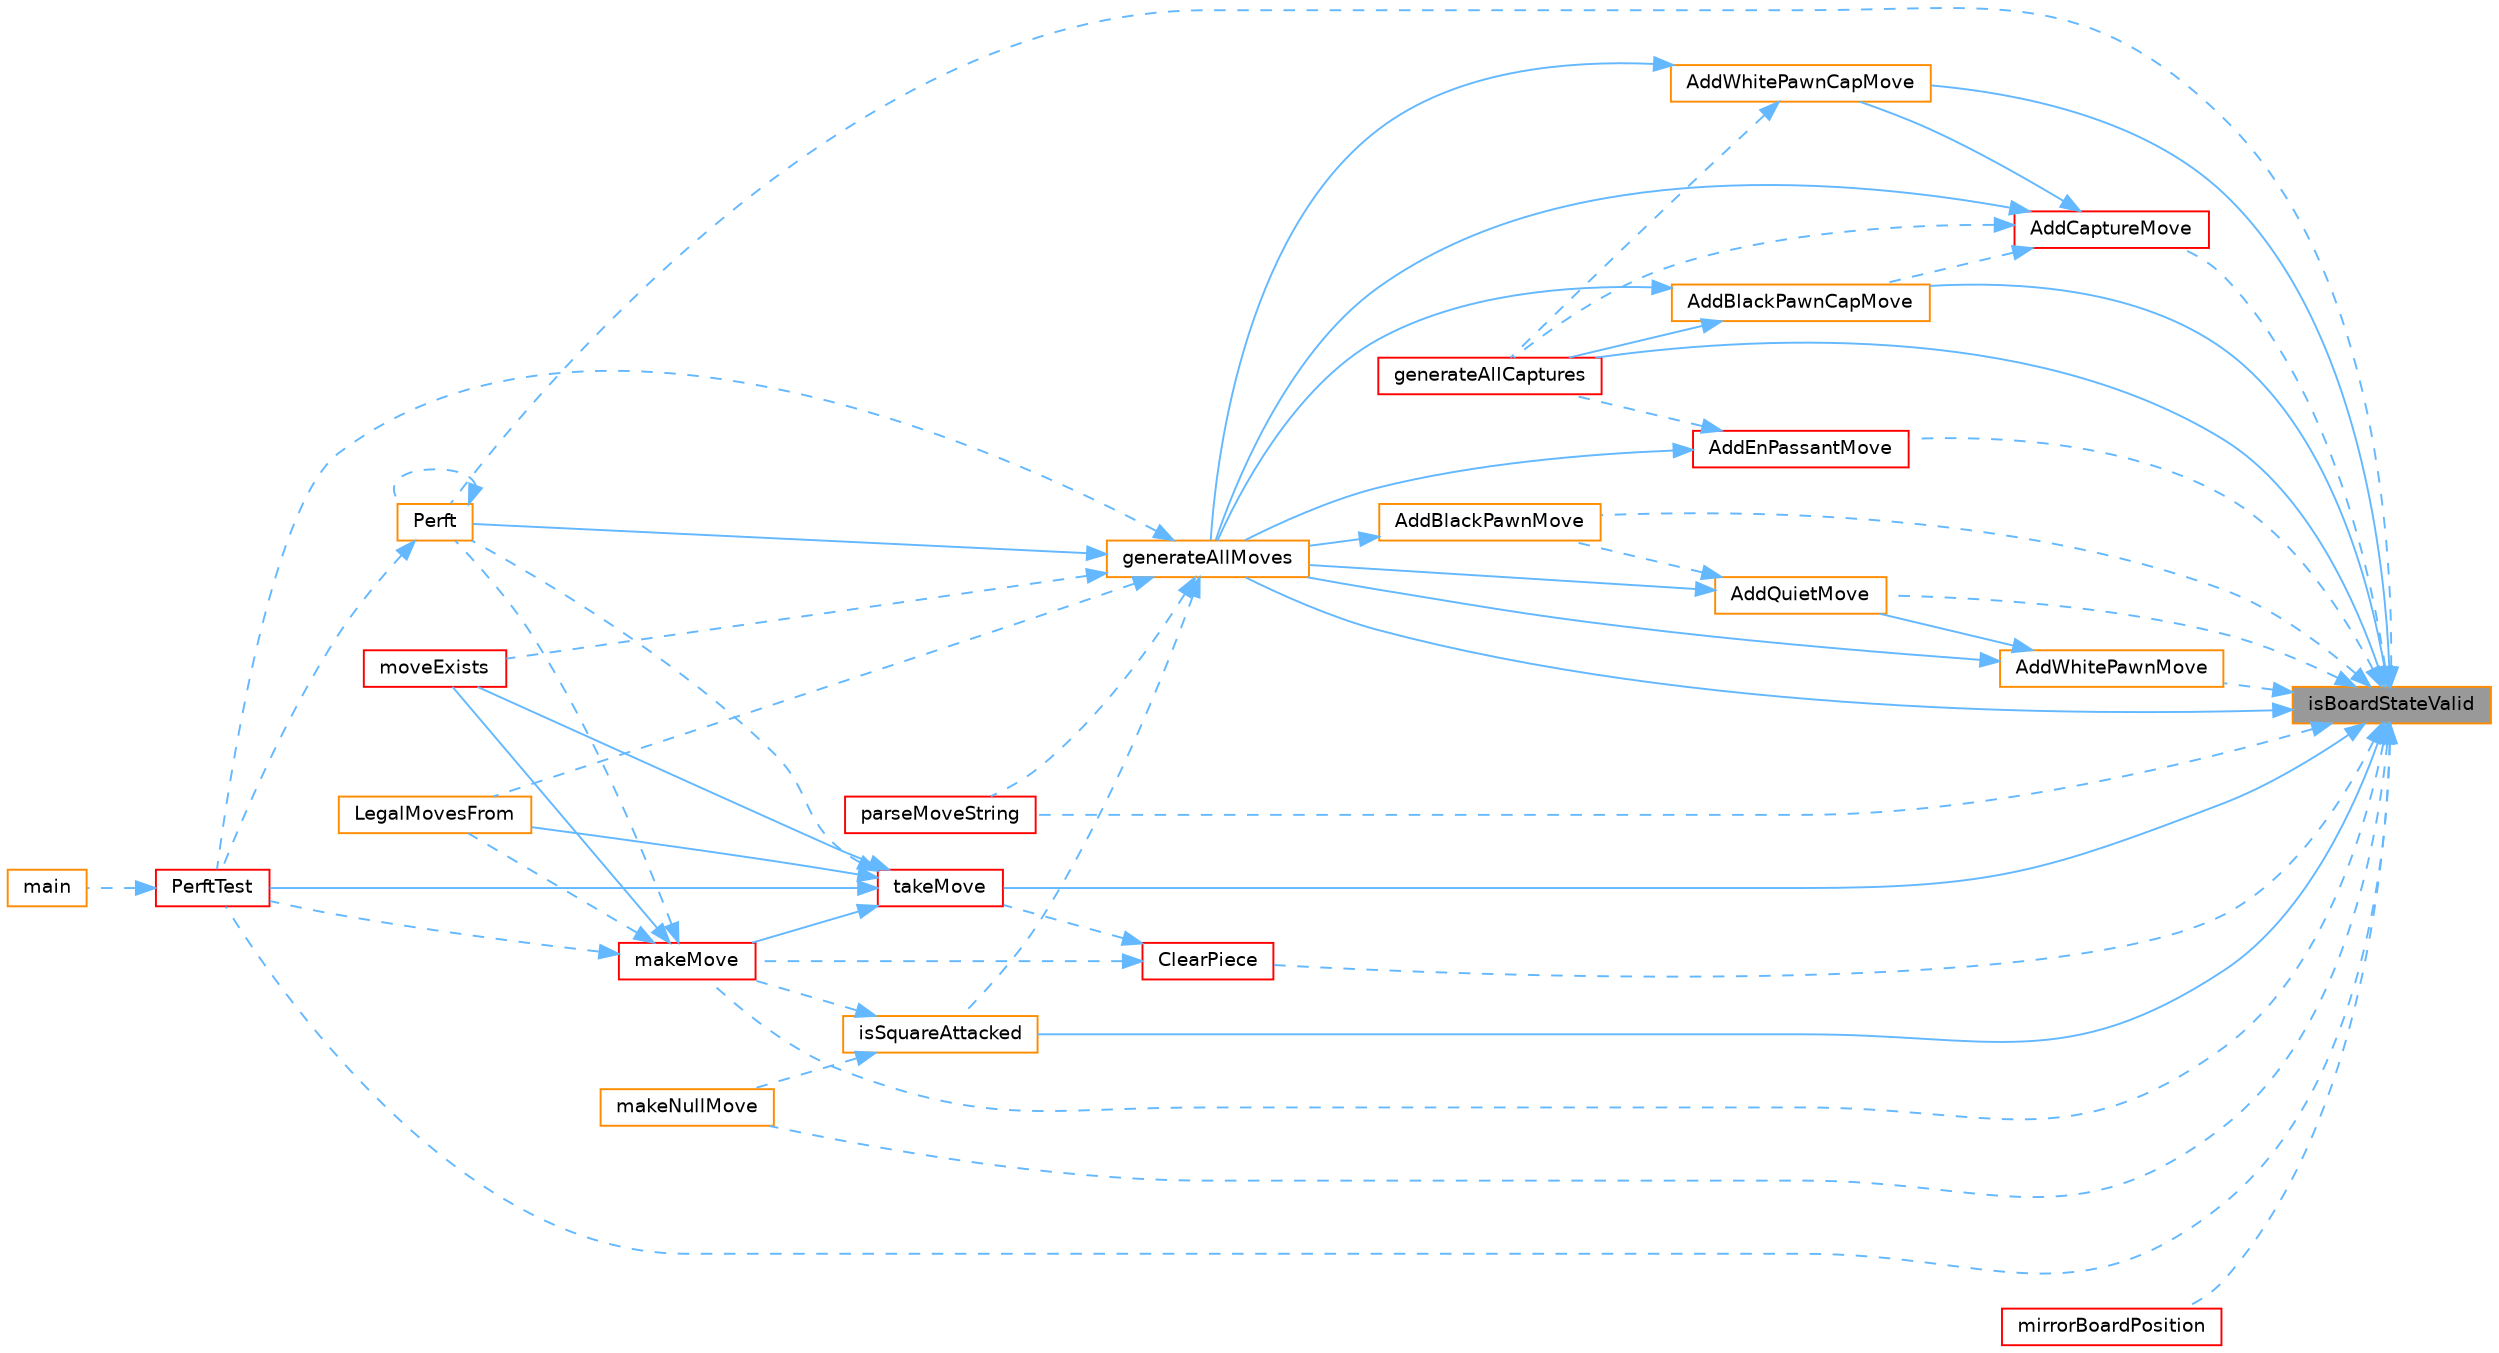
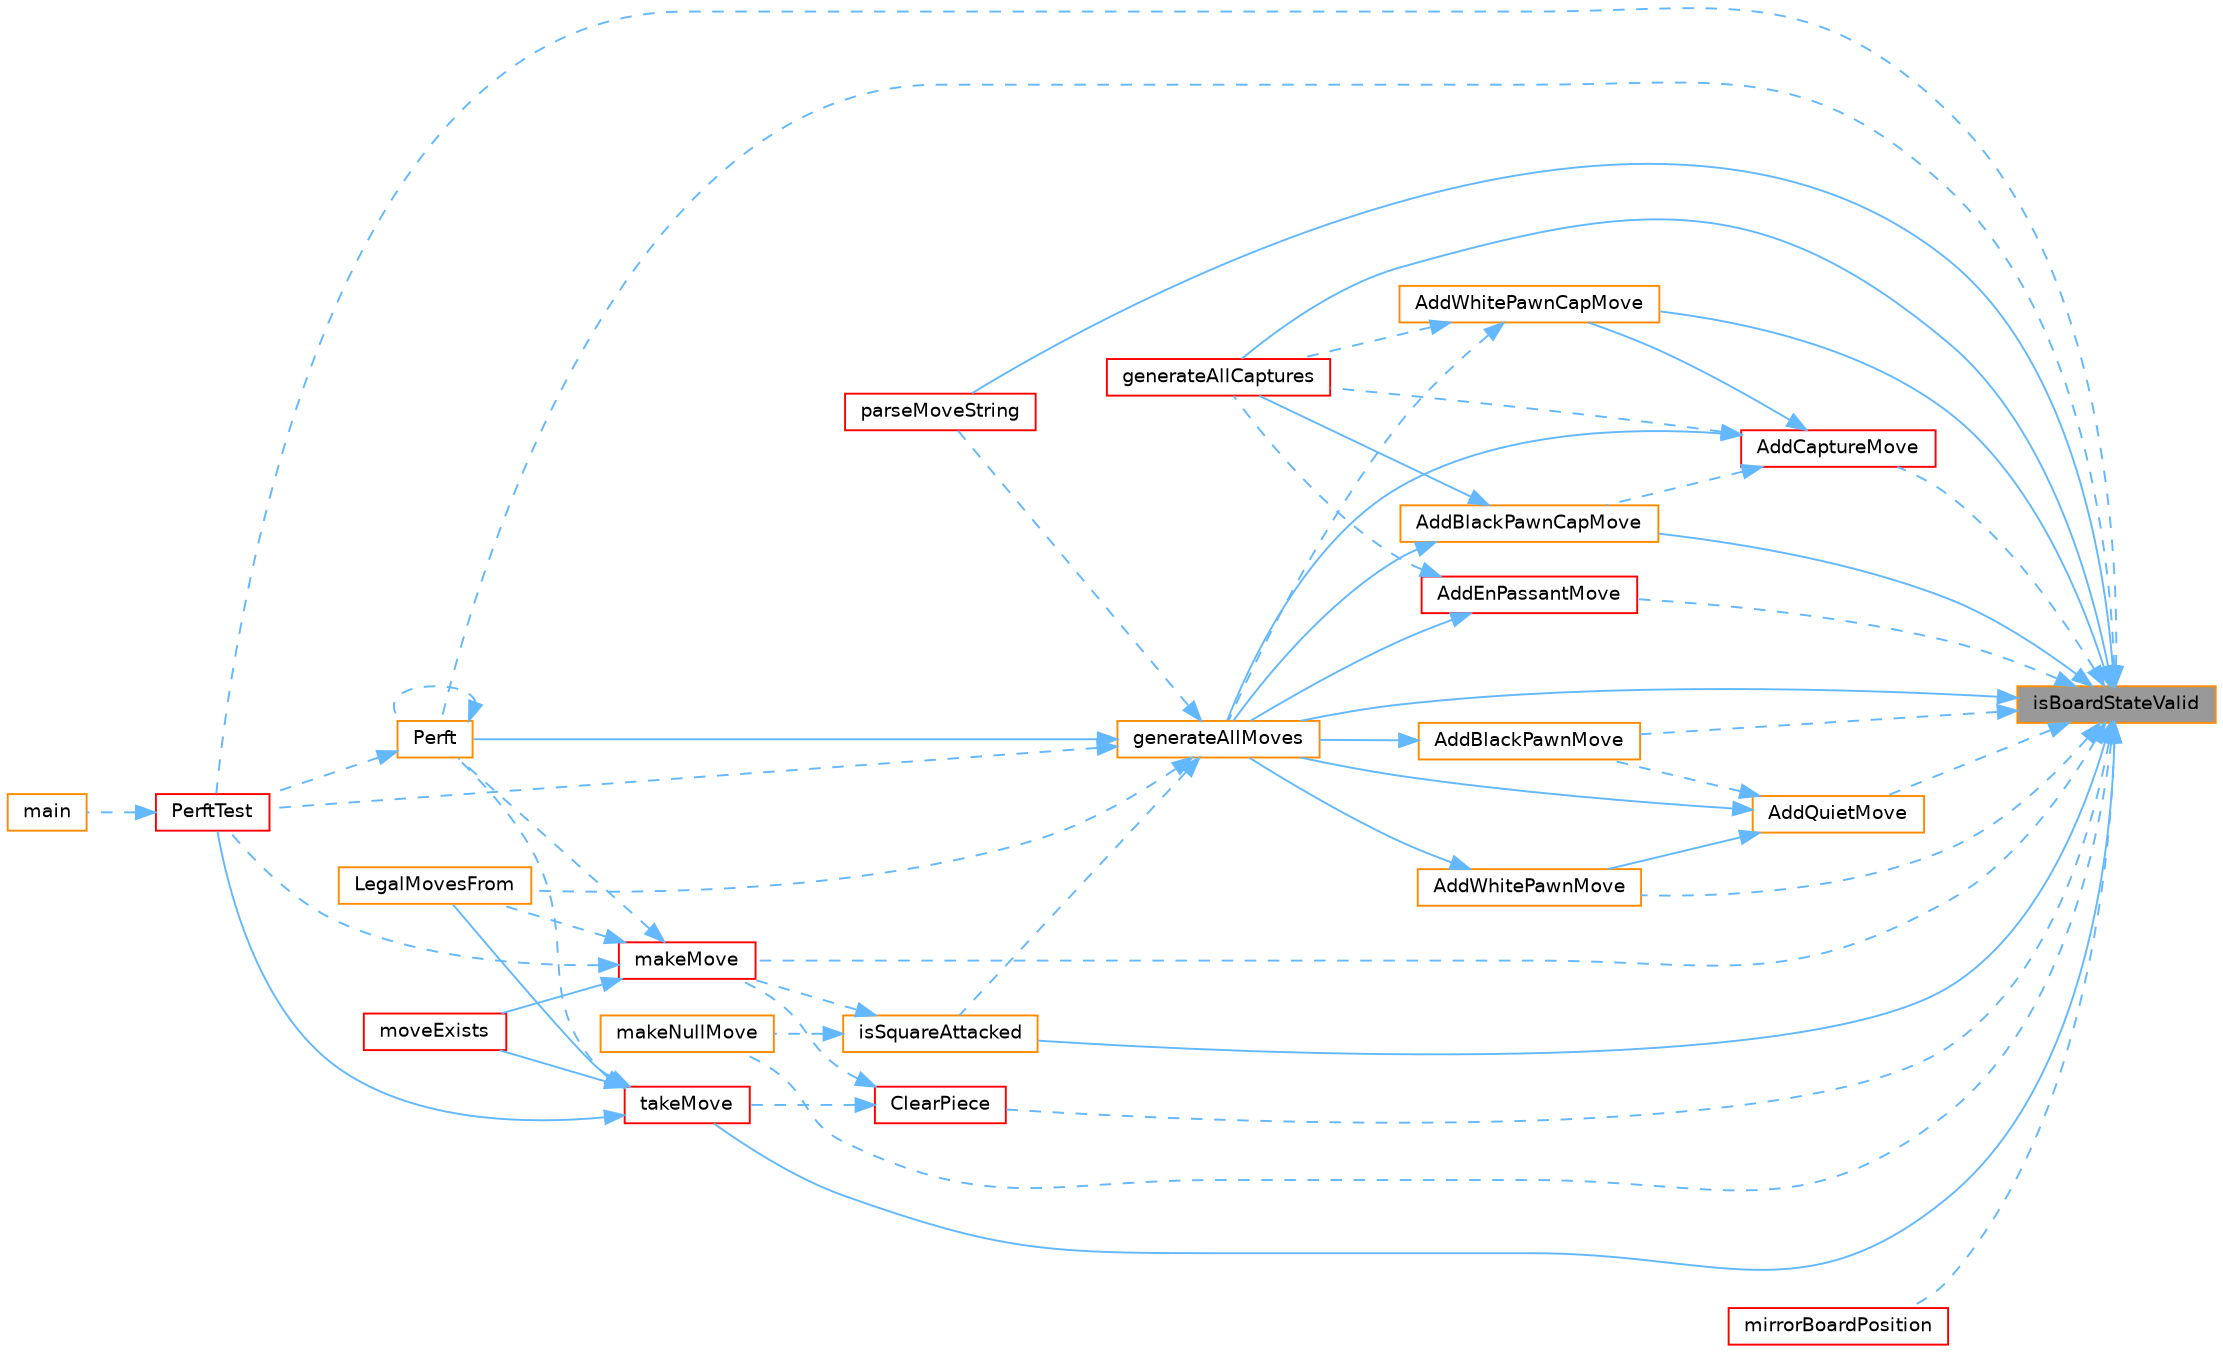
  digraph {
    rankdir=RL
    node [color=darkorange fillcolor=white fontname=Helvetica fontsize=10 shape=box style=filled]
    edge [color=steelblue1 dir=back fontname=Helvetica fontsize=10 labelfontname=Helvetica labelfontsize=10 style=dashed]
    n1 [fillcolor=grey60 fontcolor=black height=0.2 label=isBoardStateValid width=0.4]
    n2 [height=0.2 label=AddBlackPawnCapMove width=0.4]
    n3 [color=red height=0.2 label=generateAllCaptures width=0.4]
    n4 [height=0.2 label=generateAllMoves width=0.4]
    n5 [color=red height=0.2 label=parseMoveString width=0.4]
    n6 [height=0.2 label=Perft width=0.4]
    n7 [color=red height=0.2 label=PerftTest width=0.4]
    n8 [height=0.2 label=AddBlackPawnMove width=0.4]
    n9 [color=red height=0.2 label=AddCaptureMove width=0.4]
    n10 [height=0.2 label=AddWhitePawnCapMove width=0.4]
    n11 [color=red height=0.2 label=AddEnPassantMove width=0.4]
    n12 [height=0.2 label=AddQuietMove width=0.4]
    n13 [height=0.2 label=AddWhitePawnMove width=0.4]
    n14 [color=red height=0.2 label=ClearPiece width=0.4]
    n15 [color=red height=0.2 label=makeMove width=0.4]
    n16 [color=red height=0.2 label=takeMove width=0.4]
    n17 [height=0.2 label=isSquareAttacked width=0.4]
    n18 [height=0.2 label=makeNullMove width=0.4]
    n19 [color=red height=0.2 label=mirrorBoardPosition width=0.4]
    n20 [height=0.2 label=LegalMovesFrom width=0.4]
    n21 [color=red height=0.2 label=moveExists width=0.4]
    n22 [height=0.2 label=main width=0.4]
    n1 -> n2 [style=solid]
    n1 -> n3 [style=solid]
    n1 -> n4 [style=solid]
-   n1 -> n5
+   n1 -> n5 [style=solid]
    n1 -> n6
    n1 -> n7
    n1 -> n8
    n1 -> n9
    n1 -> n10 [style=solid]
    n1 -> n11
    n1 -> n12
    n1 -> n13
    n1 -> n14
    n1 -> n15
    n1 -> n16 [style=solid]
    n1 -> n17 [style=solid]
    n1 -> n18
    n1 -> n19
    n2 -> n3 [style=solid]
    n2 -> n4 [style=solid]
    n4 -> n5
    n4 -> n6 [style=solid]
    n4 -> n7
    n4 -> n17
    n4 -> n20
-   n4 -> n21
    n6 -> n6
    n6 -> n7
    n7 -> n22
    n8 -> n4 [style=solid]
    n9 -> n2
    n9 -> n3
    n9 -> n4 [style=solid]
    n9 -> n10 [style=solid]
    n10 -> n3
-   n10 -> n4 [style=solid]
+   n10 -> n4
    n11 -> n3
    n11 -> n4 [style=solid]
    n12 -> n4 [style=solid]
    n12 -> n8
-   n13 -> n12 [style=solid]
+   n12 -> n13 [style=solid]
    n13 -> n4 [style=solid]
    n14 -> n15
    n14 -> n16
    n15 -> n6
    n15 -> n7
    n15 -> n20
    n15 -> n21 [style=solid]
    n16 -> n6
    n16 -> n7 [style=solid]
-   n16 -> n15 [style=solid]
    n16 -> n20 [style=solid]
    n16 -> n21 [style=solid]
    n17 -> n15
    n17 -> n18
  }
